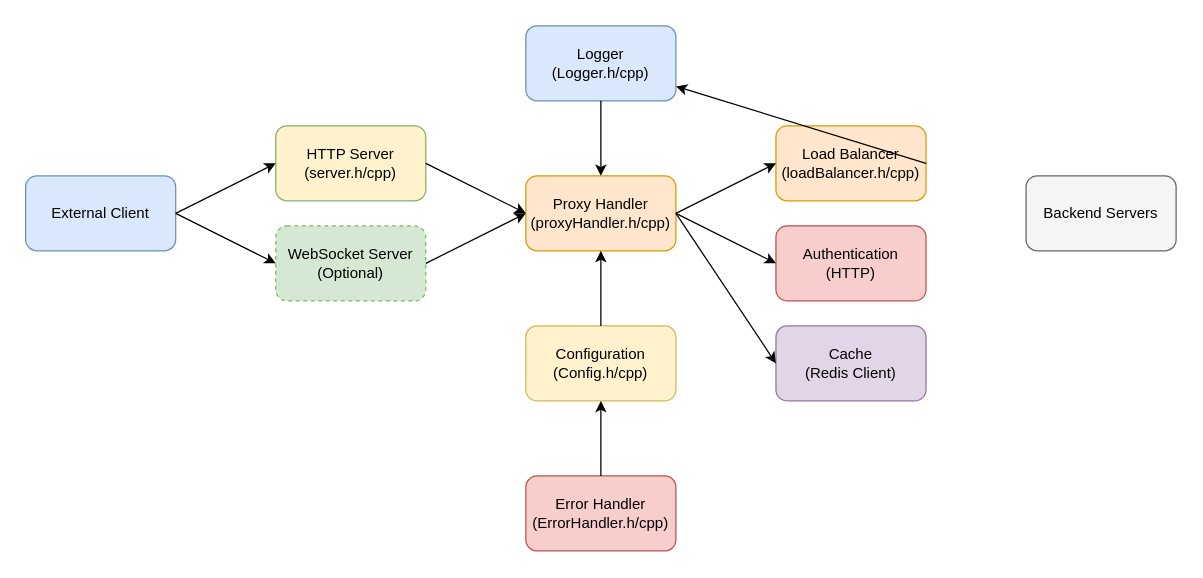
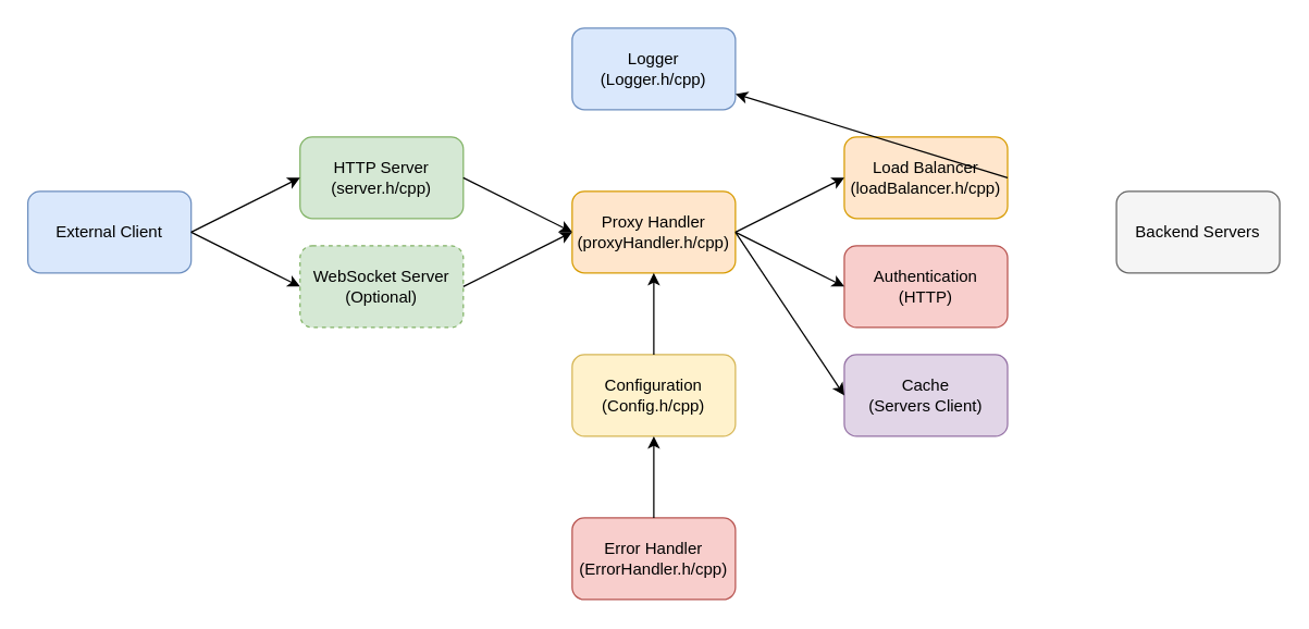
  <mxCell id="0" />
  <mxCell id="1" parent="0" />
  <mxCell id="2" value="External Client" style="rounded=1;whiteSpace=wrap;html=1;fillColor=#dae8fc;strokeColor=#6c8ebf;" vertex="1" parent="1"><mxGeometry x="20" y="140" width="120" height="60" as="geometry" /></mxCell>
- <mxCell id="3" value="HTTP Server&#10;(server.h/cpp)" style="rounded=1;whiteSpace=wrap;html=1;fillColor=#fff2cc;strokeColor=#82b366;" vertex="1" parent="1"><mxGeometry x="220" y="100" width="120" height="60" as="geometry" /></mxCell>
+ <mxCell id="3" value="HTTP Server&#10;(server.h/cpp)" style="rounded=1;whiteSpace=wrap;html=1;fillColor=#d5e8d4;strokeColor=#82b366;" vertex="1" parent="1"><mxGeometry x="220" y="100" width="120" height="60" as="geometry" /></mxCell>
  <mxCell id="4" value="WebSocket Server&#10;(Optional)" style="rounded=1;whiteSpace=wrap;html=1;fillColor=#d5e8d4;strokeColor=#82b366;dashed=1;" vertex="1" parent="1"><mxGeometry x="220" y="180" width="120" height="60" as="geometry" /></mxCell>
  <mxCell id="5" value="Proxy Handler&#10;(proxyHandler.h/cpp)" style="rounded=1;whiteSpace=wrap;html=1;fillColor=#ffe6cc;strokeColor=#d79b00;" vertex="1" parent="1"><mxGeometry x="420" y="140" width="120" height="60" as="geometry" /></mxCell>
  <mxCell id="6" value="Configuration&#10;(Config.h/cpp)" style="rounded=1;whiteSpace=wrap;html=1;fillColor=#fff2cc;strokeColor=#d6b656;" vertex="1" parent="1"><mxGeometry x="420" y="260" width="120" height="60" as="geometry" /></mxCell>
  <mxCell id="7" value="Load Balancer&#10;(loadBalancer.h/cpp)" style="rounded=1;whiteSpace=wrap;html=1;fillColor=#ffe6cc;strokeColor=#d79b00;" vertex="1" parent="1"><mxGeometry x="620" y="100" width="120" height="60" as="geometry" /></mxCell>
  <mxCell id="8" value="Authentication&#10;(HTTP)" style="rounded=1;whiteSpace=wrap;html=1;fillColor=#f8cecc;strokeColor=#b85450;" vertex="1" parent="1"><mxGeometry x="620" y="180" width="120" height="60" as="geometry" /></mxCell>
- <mxCell id="9" value="Cache&#10;(Redis Client)" style="rounded=1;whiteSpace=wrap;html=1;fillColor=#e1d5e7;strokeColor=#9673a6;" vertex="1" parent="1"><mxGeometry x="620" y="260" width="120" height="60" as="geometry" /></mxCell>
+ <mxCell id="9" value="Cache&#10;(Servers Client)" style="rounded=1;whiteSpace=wrap;html=1;fillColor=#e1d5e7;strokeColor=#9673a6;" vertex="1" parent="1"><mxGeometry x="620" y="260" width="120" height="60" as="geometry" /></mxCell>
  <mxCell id="10" value="Backend Servers" style="rounded=1;whiteSpace=wrap;html=1;fillColor=#f5f5f5;strokeColor=#666666;" vertex="1" parent="1"><mxGeometry x="820" y="140" width="120" height="60" as="geometry" /></mxCell>
  <mxCell id="11" value="Logger&#10;(Logger.h/cpp)" style="rounded=1;whiteSpace=wrap;html=1;fillColor=#dae8fc;strokeColor=#6c8ebf;" vertex="1" parent="1"><mxGeometry x="420" y="20" width="120" height="60" as="geometry" /></mxCell>
  <mxCell id="12" value="Error Handler&#10;(ErrorHandler.h/cpp)" style="rounded=1;whiteSpace=wrap;html=1;fillColor=#f8cecc;strokeColor=#b85450;" vertex="1" parent="1"><mxGeometry x="420" y="380" width="120" height="60" as="geometry" /></mxCell>
  <mxCell id="13" value="" style="endArrow=classic;html=1;exitX=1;exitY=0.5;entryX=0;entryY=0.5;" edge="1" parent="1" source="2" target="3"><mxGeometry width="50" height="50" relative="1" as="geometry" /></mxCell>
  <mxCell id="14" value="" style="endArrow=classic;html=1;exitX=1;exitY=0.5;entryX=0;entryY=0.5;" edge="1" parent="1" source="2" target="4"><mxGeometry width="50" height="50" relative="1" as="geometry" /></mxCell>
  <mxCell id="15" value="" style="endArrow=classic;html=1;exitX=1;exitY=0.5;entryX=0;entryY=0.5;" edge="1" parent="1" source="3" target="5"><mxGeometry width="50" height="50" relative="1" as="geometry" /></mxCell>
  <mxCell id="16" value="" style="endArrow=classic;html=1;exitX=1;exitY=0.5;entryX=0;entryY=0.5;" edge="1" parent="1" source="4" target="5"><mxGeometry width="50" height="50" relative="1" as="geometry" /></mxCell>
  <mxCell id="17" value="" style="endArrow=classic;html=1;exitX=1;exitY=0.5;entryX=0;entryY=0.5;" edge="1" parent="1" source="5" target="7"><mxGeometry width="50" height="50" relative="1" as="geometry" /></mxCell>
  <mxCell id="18" value="" style="endArrow=classic;html=1;exitX=1;exitY=0.5;entryX=0;entryY=0.5;" edge="1" parent="1" source="5" target="8"><mxGeometry width="50" height="50" relative="1" as="geometry" /></mxCell>
  <mxCell id="19" value="" style="endArrow=classic;html=1;exitX=1;exitY=0.5;entryX=0;entryY=0.5;" edge="1" parent="1" source="5" target="9"><mxGeometry width="50" height="50" relative="1" as="geometry" /></mxCell>
  <mxCell id="20" value="" style="endArrow=classic;html=1;exitX=1;exitY=0.5;" edge="1" parent="1" source="7" target="11"><mxGeometry width="50" height="50" relative="1" as="geometry" /></mxCell>
  <mxCell id="21" value="" style="endArrow=classic;html=1;exitX=0.5;exitY=0;entryX=0.5;entryY=1;" edge="1" parent="1" source="6" target="5"><mxGeometry width="50" height="50" relative="1" as="geometry" /></mxCell>
- <mxCell id="22" value="" style="endArrow=classic;html=1;exitX=0.5;exitY=1;entryX=0.5;entryY=0;" edge="1" parent="1" source="11" target="5"><mxGeometry width="50" height="50" relative="1" as="geometry" /></mxCell>
  <mxCell id="23" value="" style="endArrow=classic;html=1;exitX=0.5;exitY=0;entryX=0.5;entryY=1;" edge="1" parent="1" source="12" target="6"><mxGeometry width="50" height="50" relative="1" as="geometry" /></mxCell>
